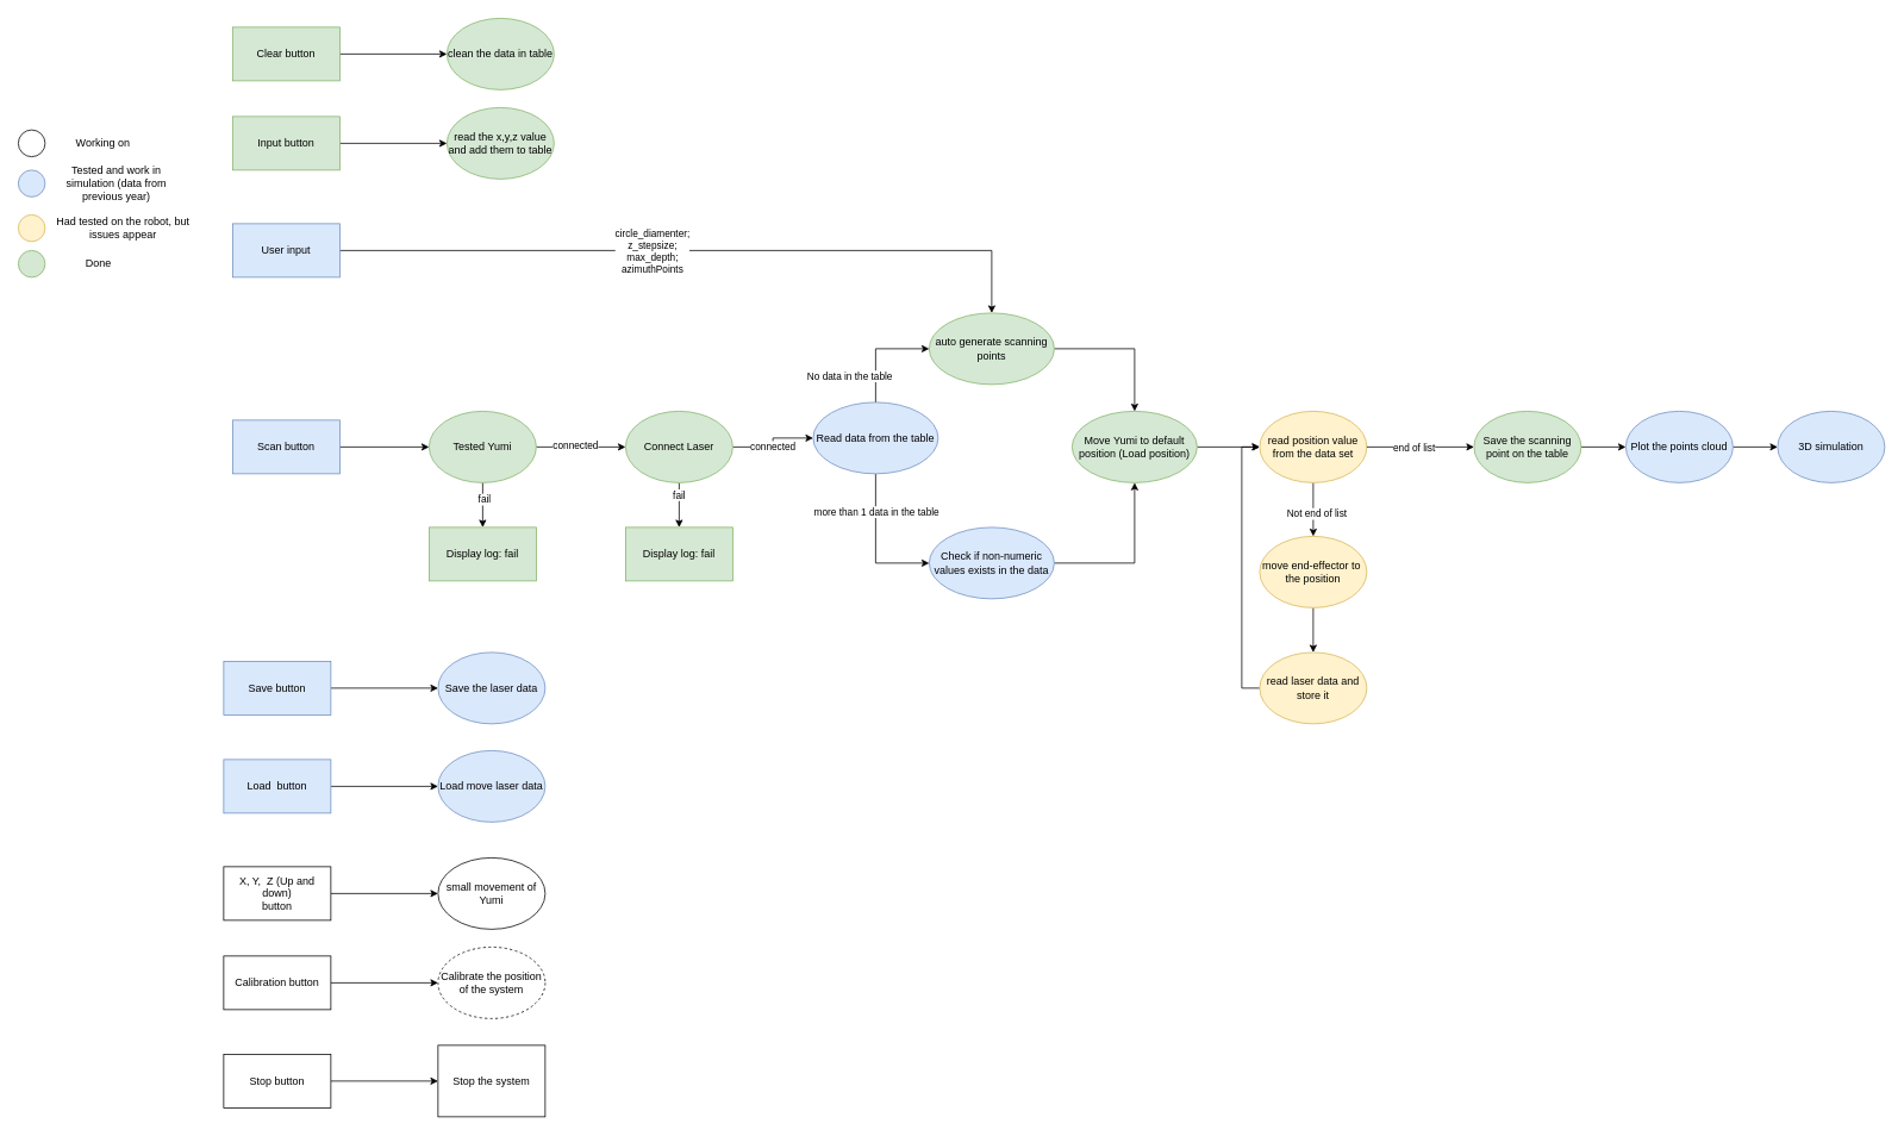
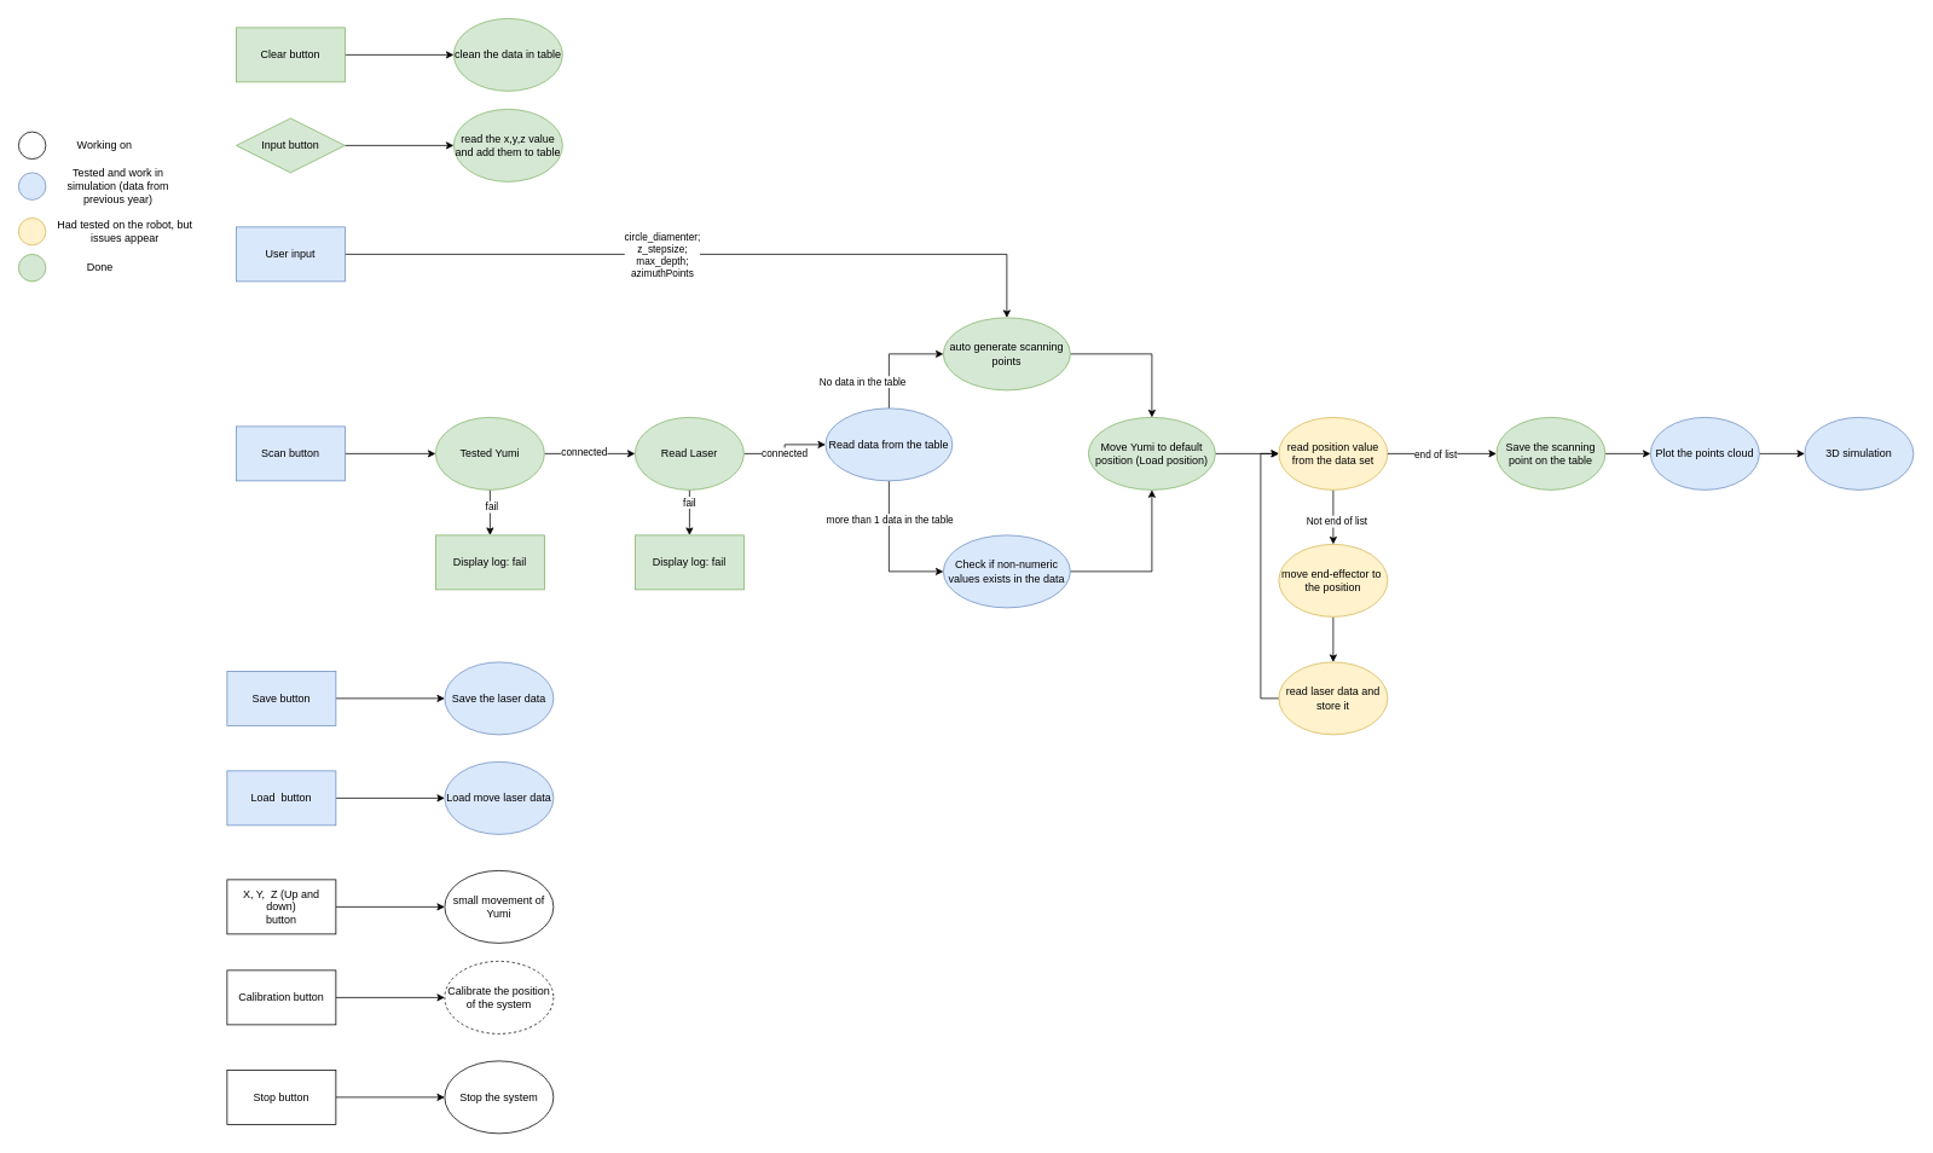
  <mxCell id="0" />
  <mxCell id="1" parent="0" />
  <mxCell id="2" style="edgeStyle=orthogonalEdgeStyle;rounded=0;orthogonalLoop=1;jettySize=auto;html=1;" parent="1" source="3" target="8" edge="1"><mxGeometry relative="1" as="geometry"><mxPoint x="480" y="500" as="targetPoint" /></mxGeometry></mxCell>
  <mxCell id="3" value="Scan button" style="rounded=0;whiteSpace=wrap;html=1;fillColor=#dae8fc;strokeColor=#6c8ebf;" parent="1" vertex="1"><mxGeometry x="260" y="470" width="120" height="60" as="geometry" /></mxCell>
  <mxCell id="4" style="edgeStyle=orthogonalEdgeStyle;rounded=0;orthogonalLoop=1;jettySize=auto;html=1;exitX=1;exitY=0.5;exitDx=0;exitDy=0;entryX=0;entryY=0.5;entryDx=0;entryDy=0;" parent="1" source="8" target="14" edge="1"><mxGeometry relative="1" as="geometry"><mxPoint x="600" y="500" as="sourcePoint" /><mxPoint x="720" y="500" as="targetPoint" /></mxGeometry></mxCell>
  <mxCell id="5" value="connected" style="edgeLabel;html=1;align=center;verticalAlign=middle;resizable=0;points=[];" parent="4" vertex="1" connectable="0"><mxGeometry x="-0.133" y="3" relative="1" as="geometry"><mxPoint as="offset" /></mxGeometry></mxCell>
  <mxCell id="6" style="edgeStyle=orthogonalEdgeStyle;rounded=0;orthogonalLoop=1;jettySize=auto;html=1;entryX=0.5;entryY=0;entryDx=0;entryDy=0;" parent="1" source="8" target="9" edge="1"><mxGeometry relative="1" as="geometry" /></mxCell>
  <mxCell id="7" value="fail" style="edgeLabel;html=1;align=center;verticalAlign=middle;resizable=0;points=[];" parent="6" vertex="1" connectable="0"><mxGeometry x="-0.28" y="1" relative="1" as="geometry"><mxPoint as="offset" /></mxGeometry></mxCell>
  <mxCell id="8" value="Tested Yumi" style="ellipse;whiteSpace=wrap;html=1;fillColor=#d5e8d4;strokeColor=#82b366;" parent="1" vertex="1"><mxGeometry x="480" y="460" width="120" height="80" as="geometry" /></mxCell>
  <mxCell id="9" value="Display log: fail" style="rounded=0;whiteSpace=wrap;html=1;fillColor=#d5e8d4;strokeColor=#82b366;" parent="1" vertex="1"><mxGeometry x="480" y="590" width="120" height="60" as="geometry" /></mxCell>
  <mxCell id="10" style="edgeStyle=orthogonalEdgeStyle;rounded=0;orthogonalLoop=1;jettySize=auto;html=1;exitX=1;exitY=0.5;exitDx=0;exitDy=0;" parent="1" source="14" target="48" edge="1"><mxGeometry relative="1" as="geometry"><mxPoint x="840" y="500" as="sourcePoint" /><mxPoint x="970" y="530" as="targetPoint" /></mxGeometry></mxCell>
  <mxCell id="11" value="connected" style="edgeLabel;html=1;align=center;verticalAlign=middle;resizable=0;points=[];" parent="10" vertex="1" connectable="0"><mxGeometry x="-0.125" y="1" relative="1" as="geometry"><mxPoint as="offset" /></mxGeometry></mxCell>
  <mxCell id="12" style="edgeStyle=orthogonalEdgeStyle;rounded=0;orthogonalLoop=1;jettySize=auto;html=1;entryX=0.5;entryY=0;entryDx=0;entryDy=0;" parent="1" source="14" target="15" edge="1"><mxGeometry relative="1" as="geometry" /></mxCell>
  <mxCell id="13" value="fail" style="edgeLabel;html=1;align=center;verticalAlign=middle;resizable=0;points=[];" parent="12" vertex="1" connectable="0"><mxGeometry x="-0.48" y="-1" relative="1" as="geometry"><mxPoint as="offset" /></mxGeometry></mxCell>
- <mxCell id="14" value="Connect Laser" style="ellipse;whiteSpace=wrap;html=1;fillColor=#d5e8d4;strokeColor=#82b366;" parent="1" vertex="1"><mxGeometry x="700" y="460" width="120" height="80" as="geometry" /></mxCell>
+ <mxCell id="14" value="Read Laser" style="ellipse;whiteSpace=wrap;html=1;fillColor=#d5e8d4;strokeColor=#82b366;" parent="1" vertex="1"><mxGeometry x="700" y="460" width="120" height="80" as="geometry" /></mxCell>
  <mxCell id="15" value="Display log: fail" style="rounded=0;whiteSpace=wrap;html=1;fillColor=#d5e8d4;strokeColor=#82b366;" parent="1" vertex="1"><mxGeometry x="700" y="590" width="120" height="60" as="geometry" /></mxCell>
  <mxCell id="16" style="edgeStyle=orthogonalEdgeStyle;rounded=0;orthogonalLoop=1;jettySize=auto;html=1;exitX=1;exitY=0.5;exitDx=0;exitDy=0;" parent="1" source="17" target="20" edge="1"><mxGeometry relative="1" as="geometry" /></mxCell>
  <mxCell id="17" value="Move Yumi to default position (Load position)" style="ellipse;whiteSpace=wrap;html=1;fillColor=#d5e8d4;strokeColor=#82b366;" parent="1" vertex="1"><mxGeometry x="1200" y="460" width="140" height="80" as="geometry" /></mxCell>
  <mxCell id="18" style="edgeStyle=orthogonalEdgeStyle;rounded=0;orthogonalLoop=1;jettySize=auto;html=1;entryX=0.5;entryY=0;entryDx=0;entryDy=0;" parent="1" source="20" target="22" edge="1"><mxGeometry relative="1" as="geometry" /></mxCell>
  <mxCell id="19" value="Not end of list" style="edgeLabel;html=1;align=center;verticalAlign=middle;resizable=0;points=[];" parent="18" vertex="1" connectable="0"><mxGeometry x="0.133" y="3" relative="1" as="geometry"><mxPoint as="offset" /></mxGeometry></mxCell>
  <mxCell id="20" value="read position value from the data set" style="ellipse;whiteSpace=wrap;html=1;fillColor=#fff2cc;strokeColor=#d6b656;" parent="1" vertex="1"><mxGeometry x="1410" y="460" width="120" height="80" as="geometry" /></mxCell>
  <mxCell id="21" style="edgeStyle=orthogonalEdgeStyle;rounded=0;orthogonalLoop=1;jettySize=auto;html=1;entryX=0.5;entryY=0;entryDx=0;entryDy=0;" parent="1" source="22" target="25" edge="1"><mxGeometry relative="1" as="geometry" /></mxCell>
  <mxCell id="22" value="move end-effector to&amp;nbsp; the position" style="ellipse;whiteSpace=wrap;html=1;fillColor=#fff2cc;strokeColor=#d6b656;" parent="1" vertex="1"><mxGeometry x="1410" y="600" width="120" height="80" as="geometry" /></mxCell>
  <mxCell id="23" value="3D simulation" style="ellipse;whiteSpace=wrap;html=1;fillColor=#dae8fc;strokeColor=#6c8ebf;" parent="1" vertex="1"><mxGeometry x="1990" y="460" width="120" height="80" as="geometry" /></mxCell>
  <mxCell id="24" style="edgeStyle=orthogonalEdgeStyle;rounded=0;orthogonalLoop=1;jettySize=auto;html=1;entryX=0;entryY=0.5;entryDx=0;entryDy=0;exitX=0;exitY=0.5;exitDx=0;exitDy=0;" parent="1" source="25" target="20" edge="1"><mxGeometry relative="1" as="geometry"><mxPoint x="1430" y="730" as="sourcePoint" /><mxPoint x="1370" y="500" as="targetPoint" /></mxGeometry></mxCell>
  <mxCell id="25" value="read laser data and store it" style="ellipse;whiteSpace=wrap;html=1;fillColor=#fff2cc;strokeColor=#d6b656;" parent="1" vertex="1"><mxGeometry x="1410" y="730" width="120" height="80" as="geometry" /></mxCell>
  <mxCell id="26" style="edgeStyle=orthogonalEdgeStyle;rounded=0;orthogonalLoop=1;jettySize=auto;html=1;entryX=0.5;entryY=0;entryDx=0;entryDy=0;" parent="1" source="28" target="50" edge="1"><mxGeometry relative="1" as="geometry" /></mxCell>
  <mxCell id="27" value="&lt;div&gt;circle_diamenter;&lt;/div&gt;&lt;div&gt;z_stepsize;&lt;/div&gt;&lt;div&gt;max_depth;&lt;/div&gt;&lt;div&gt;azimuthPoints&lt;/div&gt;" style="edgeLabel;html=1;align=center;verticalAlign=middle;resizable=0;points=[];" parent="26" vertex="1" connectable="0"><mxGeometry x="-0.024" y="-1" relative="1" as="geometry"><mxPoint x="-41" y="-1" as="offset" /></mxGeometry></mxCell>
  <mxCell id="28" value="User input" style="rounded=0;whiteSpace=wrap;html=1;fillColor=#dae8fc;strokeColor=#6c8ebf;" parent="1" vertex="1"><mxGeometry x="260" y="250" width="120" height="60" as="geometry" /></mxCell>
  <mxCell id="29" style="edgeStyle=orthogonalEdgeStyle;rounded=0;orthogonalLoop=1;jettySize=auto;html=1;" parent="1" source="30" target="31" edge="1"><mxGeometry relative="1" as="geometry" /></mxCell>
- <mxCell id="30" value="Input button" style="rounded=0;whiteSpace=wrap;html=1;fillColor=#d5e8d4;strokeColor=#82b366;" parent="1" vertex="1"><mxGeometry x="260" y="130" width="120" height="60" as="geometry" /></mxCell>
+ <mxCell id="30" value="Input button" style="rhombus;whiteSpace=wrap;html=1;fillColor=#d5e8d4;strokeColor=#82b366;" parent="1" vertex="1"><mxGeometry x="260" y="130" width="120" height="60" as="geometry" /></mxCell>
  <mxCell id="31" value="read the x,y,z value and add them to table" style="ellipse;whiteSpace=wrap;html=1;fillColor=#d5e8d4;strokeColor=#82b366;" parent="1" vertex="1"><mxGeometry x="500" y="120" width="120" height="80" as="geometry" /></mxCell>
  <mxCell id="32" style="edgeStyle=orthogonalEdgeStyle;rounded=0;orthogonalLoop=1;jettySize=auto;html=1;" parent="1" source="33" target="34" edge="1"><mxGeometry relative="1" as="geometry" /></mxCell>
  <mxCell id="33" value="Save button" style="rounded=0;whiteSpace=wrap;html=1;fillColor=#dae8fc;strokeColor=#6c8ebf;" parent="1" vertex="1"><mxGeometry x="250" y="740" width="120" height="60" as="geometry" /></mxCell>
  <mxCell id="34" value="Save the laser data" style="ellipse;whiteSpace=wrap;html=1;fillColor=#dae8fc;strokeColor=#6c8ebf;" parent="1" vertex="1"><mxGeometry x="490" y="730" width="120" height="80" as="geometry" /></mxCell>
  <mxCell id="35" style="edgeStyle=orthogonalEdgeStyle;rounded=0;orthogonalLoop=1;jettySize=auto;html=1;" parent="1" source="36" target="37" edge="1"><mxGeometry relative="1" as="geometry" /></mxCell>
  <mxCell id="36" value="Load&amp;nbsp; button" style="rounded=0;whiteSpace=wrap;html=1;fillColor=#dae8fc;strokeColor=#6c8ebf;" parent="1" vertex="1"><mxGeometry x="250" y="850" width="120" height="60" as="geometry" /></mxCell>
  <mxCell id="37" value="Load move laser data" style="ellipse;whiteSpace=wrap;html=1;fillColor=#dae8fc;strokeColor=#6c8ebf;" parent="1" vertex="1"><mxGeometry x="490" y="840" width="120" height="80" as="geometry" /></mxCell>
  <mxCell id="38" style="edgeStyle=orthogonalEdgeStyle;rounded=0;orthogonalLoop=1;jettySize=auto;html=1;" parent="1" source="39" target="40" edge="1"><mxGeometry relative="1" as="geometry" /></mxCell>
  <mxCell id="39" value="X, Y,&amp;nbsp; Z (Up and down)&lt;br&gt;button&lt;br&gt; " style="rounded=0;whiteSpace=wrap;html=1;" parent="1" vertex="1"><mxGeometry x="250" y="970" width="120" height="60" as="geometry" /></mxCell>
  <mxCell id="40" value="small movement of Yumi" style="ellipse;whiteSpace=wrap;html=1;" parent="1" vertex="1"><mxGeometry x="490" y="960" width="120" height="80" as="geometry" /></mxCell>
  <mxCell id="41" style="edgeStyle=orthogonalEdgeStyle;rounded=0;orthogonalLoop=1;jettySize=auto;html=1;entryX=0;entryY=0.5;entryDx=0;entryDy=0;" parent="1" source="42" target="43" edge="1"><mxGeometry relative="1" as="geometry" /></mxCell>
  <mxCell id="42" value="&lt;div&gt;Calibration button&lt;/div&gt;" style="rounded=0;whiteSpace=wrap;html=1;" parent="1" vertex="1"><mxGeometry x="250" y="1070" width="120" height="60" as="geometry" /></mxCell>
  <mxCell id="43" value="Calibrate the position of the system" style="ellipse;whiteSpace=wrap;html=1;dashed=1;" parent="1" vertex="1"><mxGeometry x="490" y="1060" width="120" height="80" as="geometry" /></mxCell>
  <mxCell id="44" style="edgeStyle=orthogonalEdgeStyle;rounded=0;orthogonalLoop=1;jettySize=auto;html=1;exitX=0.5;exitY=0;exitDx=0;exitDy=0;entryX=0;entryY=0.5;entryDx=0;entryDy=0;" parent="1" source="48" target="50" edge="1"><mxGeometry relative="1" as="geometry" /></mxCell>
  <mxCell id="45" value="No data in the table" style="edgeLabel;html=1;align=center;verticalAlign=middle;resizable=0;points=[];" parent="44" vertex="1" connectable="0"><mxGeometry x="0.213" y="-1" relative="1" as="geometry"><mxPoint x="-43" y="29" as="offset" /></mxGeometry></mxCell>
  <mxCell id="46" style="edgeStyle=orthogonalEdgeStyle;rounded=0;orthogonalLoop=1;jettySize=auto;html=1;entryX=0;entryY=0.5;entryDx=0;entryDy=0;" parent="1" source="48" target="52" edge="1"><mxGeometry relative="1" as="geometry"><mxPoint x="980" y="630" as="targetPoint" /></mxGeometry></mxCell>
  <mxCell id="47" value="&lt;div&gt;more than 1 data in the table&lt;/div&gt;" style="edgeLabel;html=1;align=center;verticalAlign=middle;resizable=0;points=[];" parent="46" vertex="1" connectable="0"><mxGeometry x="-0.583" y="4" relative="1" as="geometry"><mxPoint x="-4" y="9" as="offset" /></mxGeometry></mxCell>
  <mxCell id="48" value="Read data from the table" style="ellipse;whiteSpace=wrap;html=1;fillColor=#dae8fc;strokeColor=#6c8ebf;" parent="1" vertex="1"><mxGeometry x="910" y="450" width="140" height="80" as="geometry" /></mxCell>
  <mxCell id="49" style="edgeStyle=orthogonalEdgeStyle;rounded=0;orthogonalLoop=1;jettySize=auto;html=1;entryX=0.5;entryY=0;entryDx=0;entryDy=0;" parent="1" source="50" target="17" edge="1"><mxGeometry relative="1" as="geometry" /></mxCell>
  <mxCell id="50" value="auto generate scanning points" style="ellipse;whiteSpace=wrap;html=1;fillColor=#d5e8d4;strokeColor=#82b366;" parent="1" vertex="1"><mxGeometry x="1040" y="350" width="140" height="80" as="geometry" /></mxCell>
  <mxCell id="51" style="edgeStyle=orthogonalEdgeStyle;rounded=0;orthogonalLoop=1;jettySize=auto;html=1;entryX=0.5;entryY=1;entryDx=0;entryDy=0;" parent="1" source="52" target="17" edge="1"><mxGeometry relative="1" as="geometry" /></mxCell>
  <mxCell id="52" value="Check if non-numeric values exists in the data" style="ellipse;whiteSpace=wrap;html=1;fillColor=#dae8fc;strokeColor=#6c8ebf;" parent="1" vertex="1"><mxGeometry x="1040" y="590" width="140" height="80" as="geometry" /></mxCell>
  <mxCell id="53" value="" style="edgeStyle=orthogonalEdgeStyle;rounded=0;orthogonalLoop=1;jettySize=auto;html=1;exitX=1;exitY=0.5;exitDx=0;exitDy=0;entryX=0;entryY=0.5;entryDx=0;entryDy=0;" parent="1" source="20" target="56" edge="1"><mxGeometry relative="1" as="geometry"><mxPoint x="1530" y="500" as="sourcePoint" /><mxPoint x="1733" y="500" as="targetPoint" /></mxGeometry></mxCell>
  <mxCell id="54" value="end of list" style="edgeLabel;html=1;align=center;verticalAlign=middle;resizable=0;points=[];" parent="53" vertex="1" connectable="0"><mxGeometry x="-0.425" y="2" relative="1" as="geometry"><mxPoint x="17" y="2" as="offset" /></mxGeometry></mxCell>
  <mxCell id="55" style="edgeStyle=orthogonalEdgeStyle;rounded=0;orthogonalLoop=1;jettySize=auto;html=1;entryX=0;entryY=0.5;entryDx=0;entryDy=0;" parent="1" source="56" target="58" edge="1"><mxGeometry relative="1" as="geometry" /></mxCell>
  <mxCell id="56" value="&lt;div&gt;Save the scanning point on the table&lt;/div&gt;" style="ellipse;whiteSpace=wrap;html=1;fillColor=#d5e8d4;strokeColor=#82b366;" parent="1" vertex="1"><mxGeometry x="1650" y="460" width="120" height="80" as="geometry" /></mxCell>
  <mxCell id="57" style="edgeStyle=orthogonalEdgeStyle;rounded=0;orthogonalLoop=1;jettySize=auto;html=1;entryX=0;entryY=0.5;entryDx=0;entryDy=0;" parent="1" source="58" target="23" edge="1"><mxGeometry relative="1" as="geometry" /></mxCell>
  <mxCell id="58" value="Plot the points cloud" style="ellipse;whiteSpace=wrap;html=1;fillColor=#dae8fc;strokeColor=#6c8ebf;" parent="1" vertex="1"><mxGeometry x="1820" y="460" width="120" height="80" as="geometry" /></mxCell>
  <mxCell id="59" value="" style="ellipse;whiteSpace=wrap;html=1;aspect=fixed;fillColor=#dae8fc;strokeColor=#6c8ebf;" parent="1" vertex="1"><mxGeometry x="20" y="190" width="30" height="30" as="geometry" /></mxCell>
  <mxCell id="60" value="Tested and work in simulation (data from previous year)" style="text;html=1;strokeColor=none;fillColor=none;align=center;verticalAlign=middle;whiteSpace=wrap;rounded=0;" parent="1" vertex="1"><mxGeometry x="70" y="190" width="120" height="30" as="geometry" /></mxCell>
  <mxCell id="61" value="" style="ellipse;whiteSpace=wrap;html=1;aspect=fixed;fillColor=#d5e8d4;strokeColor=#82b366;" parent="1" vertex="1"><mxGeometry x="20" y="280" width="30" height="30" as="geometry" /></mxCell>
  <mxCell id="62" value="Done" style="text;html=1;strokeColor=none;fillColor=none;align=center;verticalAlign=middle;whiteSpace=wrap;rounded=0;" parent="1" vertex="1"><mxGeometry x="50" y="280" width="120" height="30" as="geometry" /></mxCell>
  <mxCell id="63" value="" style="ellipse;whiteSpace=wrap;html=1;aspect=fixed;" parent="1" vertex="1"><mxGeometry x="20" y="145" width="30" height="30" as="geometry" /></mxCell>
  <mxCell id="64" value="Working on" style="text;html=1;strokeColor=none;fillColor=none;align=center;verticalAlign=middle;whiteSpace=wrap;rounded=0;" parent="1" vertex="1"><mxGeometry x="55" y="145" width="120" height="30" as="geometry" /></mxCell>
  <mxCell id="65" value="" style="ellipse;whiteSpace=wrap;html=1;aspect=fixed;fillColor=#fff2cc;strokeColor=#d6b656;" parent="1" vertex="1"><mxGeometry x="20" y="240" width="30" height="30" as="geometry" /></mxCell>
  <mxCell id="66" value="Had tested on the robot, but issues appear" style="text;html=1;strokeColor=none;fillColor=none;align=center;verticalAlign=middle;whiteSpace=wrap;rounded=0;" parent="1" vertex="1"><mxGeometry x="55" y="240" width="165" height="30" as="geometry" /></mxCell>
  <mxCell id="67" style="edgeStyle=orthogonalEdgeStyle;rounded=0;orthogonalLoop=1;jettySize=auto;html=1;" parent="1" source="68" target="69" edge="1"><mxGeometry relative="1" as="geometry" /></mxCell>
  <mxCell id="68" value="Clear button" style="rounded=0;whiteSpace=wrap;html=1;fillColor=#d5e8d4;strokeColor=#82b366;" parent="1" vertex="1"><mxGeometry x="260" y="30" width="120" height="60" as="geometry" /></mxCell>
  <mxCell id="69" value="clean the data in table" style="ellipse;whiteSpace=wrap;html=1;fillColor=#d5e8d4;strokeColor=#82b366;" parent="1" vertex="1"><mxGeometry x="500" y="20" width="120" height="80" as="geometry" /></mxCell>
  <mxCell id="70" style="edgeStyle=orthogonalEdgeStyle;rounded=0;orthogonalLoop=1;jettySize=auto;html=1;entryX=0;entryY=0.5;entryDx=0;entryDy=0;" edge="1" parent="1" source="71" target="72"><mxGeometry relative="1" as="geometry" /></mxCell>
  <mxCell id="71" value="&lt;div&gt;Stop button&lt;/div&gt;" style="rounded=0;whiteSpace=wrap;html=1;" vertex="1" parent="1"><mxGeometry x="250" y="1180" width="120" height="60" as="geometry" /></mxCell>
- <mxCell id="72" value="Stop the system" style="whiteSpace=wrap;html=1;rounded=0;" vertex="1" parent="1"><mxGeometry x="490" y="1170" width="120" height="80" as="geometry" /></mxCell>
+ <mxCell id="72" value="Stop the system" style="ellipse;whiteSpace=wrap;html=1;" vertex="1" parent="1"><mxGeometry x="490" y="1170" width="120" height="80" as="geometry" /></mxCell>
